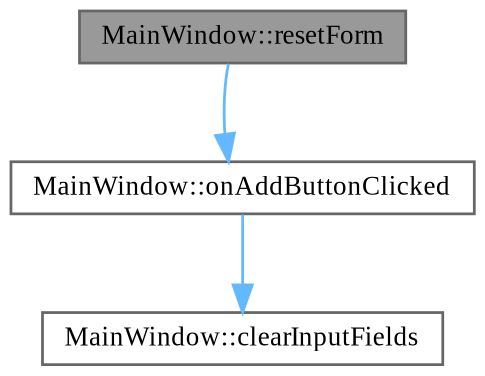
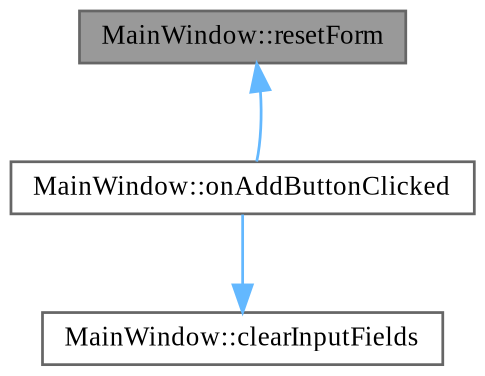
  digraph {
    fontname="Liberation Serif"
    rankdir=TB
    node [color=grey40 fillcolor=white fontname="Liberation Serif" fontsize=10 shape=box style=filled]
    edge [color=steelblue1 fontname="Liberation Serif" fontsize=10 labelfontname=Helvetica labelfontsize=10 style=solid]
    n1 [color=gray40 fillcolor=grey60 fontcolor=black height=0.2 label="MainWindow::resetForm" width=0.4]
    n2 [height=0.2 label="MainWindow::onAddButtonClicked" width=0.4]
    n3 [height=0.2 label="MainWindow::clearInputFields" width=0.4]
-   n1 -> n2
+   n2 -> n1
    n2 -> n3
  }
